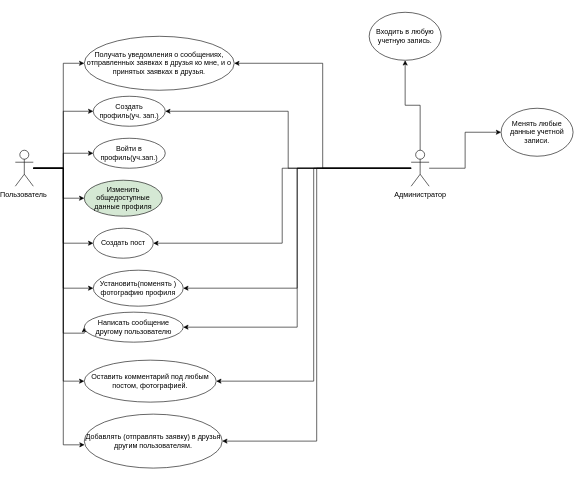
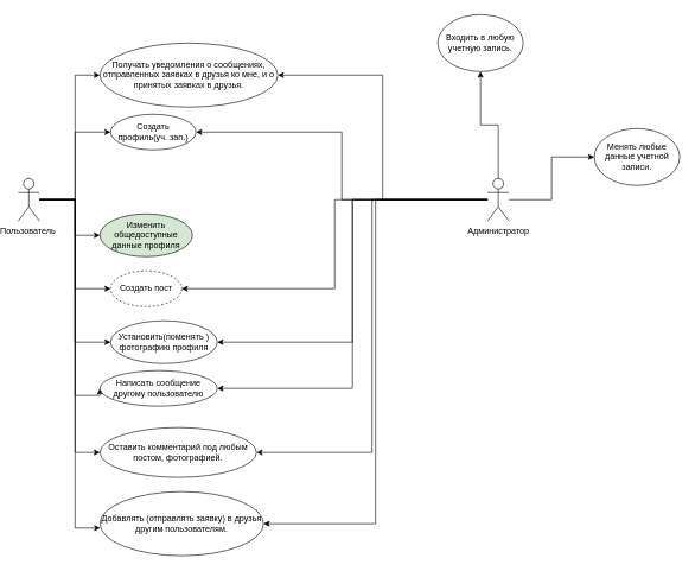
  <mxCell id="0" />
  <mxCell id="1" parent="0" />
  <mxCell id="2" style="edgeStyle=orthogonalEdgeStyle;rounded=0;orthogonalLoop=1;jettySize=auto;html=1;entryX=0;entryY=0.5;entryDx=0;entryDy=0;" edge="1" parent="1" source="11" target="22"><mxGeometry relative="1" as="geometry" /></mxCell>
- <mxCell id="3" style="edgeStyle=orthogonalEdgeStyle;rounded=0;orthogonalLoop=1;jettySize=auto;html=1;" edge="1" parent="1" source="11" target="23"><mxGeometry relative="1" as="geometry" /></mxCell>
  <mxCell id="4" style="edgeStyle=orthogonalEdgeStyle;rounded=0;orthogonalLoop=1;jettySize=auto;html=1;" edge="1" parent="1" source="11" target="24"><mxGeometry relative="1" as="geometry"><Array as="points"><mxPoint x="100" y="280" /><mxPoint x="100" y="330" /></Array></mxGeometry></mxCell>
  <mxCell id="5" style="edgeStyle=orthogonalEdgeStyle;rounded=0;orthogonalLoop=1;jettySize=auto;html=1;entryX=0;entryY=0.5;entryDx=0;entryDy=0;" edge="1" parent="1" source="11" target="27"><mxGeometry relative="1" as="geometry" /></mxCell>
  <mxCell id="6" style="edgeStyle=orthogonalEdgeStyle;rounded=0;orthogonalLoop=1;jettySize=auto;html=1;entryX=0;entryY=0.5;entryDx=0;entryDy=0;" edge="1" parent="1" source="11" target="26"><mxGeometry relative="1" as="geometry" /></mxCell>
  <mxCell id="7" style="edgeStyle=orthogonalEdgeStyle;rounded=0;orthogonalLoop=1;jettySize=auto;html=1;entryX=0;entryY=0.5;entryDx=0;entryDy=0;" edge="1" parent="1" source="11" target="25"><mxGeometry relative="1" as="geometry"><Array as="points"><mxPoint x="100" y="280" /><mxPoint x="100" y="555" /></Array></mxGeometry></mxCell>
  <mxCell id="8" style="edgeStyle=orthogonalEdgeStyle;rounded=0;orthogonalLoop=1;jettySize=auto;html=1;entryX=0;entryY=0.5;entryDx=0;entryDy=0;" edge="1" parent="1" source="11" target="28"><mxGeometry relative="1" as="geometry"><Array as="points"><mxPoint x="100" y="280" /><mxPoint x="100" y="635" /></Array></mxGeometry></mxCell>
  <mxCell id="9" style="edgeStyle=orthogonalEdgeStyle;rounded=0;orthogonalLoop=1;jettySize=auto;html=1;entryX=0.002;entryY=0.569;entryDx=0;entryDy=0;entryPerimeter=0;" edge="1" parent="1" source="11" target="29"><mxGeometry relative="1" as="geometry"><Array as="points"><mxPoint x="100" y="280" /><mxPoint x="100" y="741" /></Array></mxGeometry></mxCell>
  <mxCell id="10" style="edgeStyle=orthogonalEdgeStyle;rounded=0;orthogonalLoop=1;jettySize=auto;html=1;entryX=0;entryY=0.5;entryDx=0;entryDy=0;" edge="1" parent="1" source="11" target="30"><mxGeometry relative="1" as="geometry"><Array as="points"><mxPoint x="100" y="280" /><mxPoint x="100" y="105" /></Array></mxGeometry></mxCell>
  <mxCell id="11" value="Пользователь&amp;nbsp;" style="shape=umlActor;verticalLabelPosition=bottom;verticalAlign=top;html=1;outlineConnect=0;" vertex="1" parent="1"><mxGeometry x="20" y="250" width="30" height="60" as="geometry" /></mxCell>
  <mxCell id="12" style="edgeStyle=orthogonalEdgeStyle;rounded=0;orthogonalLoop=1;jettySize=auto;html=1;entryX=1;entryY=0.5;entryDx=0;entryDy=0;" edge="1" parent="1" source="21" target="30"><mxGeometry relative="1" as="geometry"><mxPoint x="500" y="200" as="targetPoint" /></mxGeometry></mxCell>
  <mxCell id="13" style="edgeStyle=orthogonalEdgeStyle;rounded=0;orthogonalLoop=1;jettySize=auto;html=1;entryX=1;entryY=0.5;entryDx=0;entryDy=0;" edge="1" parent="1" source="21" target="22"><mxGeometry relative="1" as="geometry" /></mxCell>
  <mxCell id="14" style="edgeStyle=orthogonalEdgeStyle;rounded=0;orthogonalLoop=1;jettySize=auto;html=1;entryX=1;entryY=0.5;entryDx=0;entryDy=0;" edge="1" parent="1" source="21" target="27"><mxGeometry relative="1" as="geometry" /></mxCell>
  <mxCell id="15" style="edgeStyle=orthogonalEdgeStyle;rounded=0;orthogonalLoop=1;jettySize=auto;html=1;entryX=1;entryY=0.5;entryDx=0;entryDy=0;" edge="1" parent="1" source="21" target="26"><mxGeometry relative="1" as="geometry" /></mxCell>
  <mxCell id="16" style="edgeStyle=orthogonalEdgeStyle;rounded=0;orthogonalLoop=1;jettySize=auto;html=1;entryX=1;entryY=0.5;entryDx=0;entryDy=0;" edge="1" parent="1" source="21" target="25"><mxGeometry relative="1" as="geometry" /></mxCell>
  <mxCell id="17" style="edgeStyle=orthogonalEdgeStyle;rounded=0;orthogonalLoop=1;jettySize=auto;html=1;entryX=1;entryY=0.5;entryDx=0;entryDy=0;" edge="1" parent="1" source="21" target="28"><mxGeometry relative="1" as="geometry" /></mxCell>
  <mxCell id="18" style="edgeStyle=orthogonalEdgeStyle;rounded=0;orthogonalLoop=1;jettySize=auto;html=1;entryX=1;entryY=0.5;entryDx=0;entryDy=0;" edge="1" parent="1" source="21" target="29"><mxGeometry relative="1" as="geometry" /></mxCell>
  <mxCell id="19" style="edgeStyle=orthogonalEdgeStyle;rounded=0;orthogonalLoop=1;jettySize=auto;html=1;entryX=0.5;entryY=1;entryDx=0;entryDy=0;" edge="1" parent="1" source="21" target="31"><mxGeometry relative="1" as="geometry" /></mxCell>
  <mxCell id="20" style="edgeStyle=orthogonalEdgeStyle;rounded=0;orthogonalLoop=1;jettySize=auto;html=1;entryX=0;entryY=0.5;entryDx=0;entryDy=0;" edge="1" parent="1" source="21" target="32"><mxGeometry relative="1" as="geometry" /></mxCell>
  <mxCell id="21" value="Администратор&lt;br&gt;" style="shape=umlActor;verticalLabelPosition=bottom;verticalAlign=top;html=1;outlineConnect=0;" vertex="1" parent="1"><mxGeometry x="680" y="250" width="30" height="60" as="geometry" /></mxCell>
  <mxCell id="22" value="Создать профиль(уч. зап.)" style="ellipse;whiteSpace=wrap;html=1;" vertex="1" parent="1"><mxGeometry x="150" y="160" width="120" height="50" as="geometry" /></mxCell>
- <mxCell id="23" value="Войти в профиль(уч.зап.)" style="ellipse;whiteSpace=wrap;html=1;" vertex="1" parent="1"><mxGeometry x="150" y="230" width="120" height="50" as="geometry" /></mxCell>
  <mxCell id="24" value="Изменить общедоступные данные профиля" style="ellipse;whiteSpace=wrap;html=1;fillColor=#d5e8d4;" vertex="1" parent="1"><mxGeometry x="135" y="300" width="130" height="60" as="geometry" /></mxCell>
  <mxCell id="25" value="Написать сообщение другому пользователю" style="ellipse;whiteSpace=wrap;html=1;" vertex="1" parent="1"><mxGeometry x="135" y="520" width="165" height="50" as="geometry" /></mxCell>
  <mxCell id="26" value="Установить(поменять ) фотографию профиля" style="ellipse;whiteSpace=wrap;html=1;" vertex="1" parent="1"><mxGeometry x="150" y="450" width="150" height="60" as="geometry" /></mxCell>
- <mxCell id="27" value="Создать пост" style="ellipse;whiteSpace=wrap;html=1;" vertex="1" parent="1"><mxGeometry x="150" y="380" width="100" height="50" as="geometry" /></mxCell>
+ <mxCell id="27" value="Создать пост" style="ellipse;whiteSpace=wrap;html=1;dashed=1;" vertex="1" parent="1"><mxGeometry x="150" y="380" width="100" height="50" as="geometry" /></mxCell>
  <mxCell id="28" value="Оставить комментарий под любым постом, фотографией." style="ellipse;whiteSpace=wrap;html=1;" vertex="1" parent="1"><mxGeometry x="135" y="600" width="220" height="70" as="geometry" /></mxCell>
  <mxCell id="29" value="Добавлять (отправлять заявку) в друзья другим пользователям." style="ellipse;whiteSpace=wrap;html=1;" vertex="1" parent="1"><mxGeometry x="135" y="690" width="230" height="90" as="geometry" /></mxCell>
  <mxCell id="30" value="Получать уведомления о сообщениях, отправленных заявках в друзья ко мне, и о принятых заявках в друзья." style="ellipse;whiteSpace=wrap;html=1;" vertex="1" parent="1"><mxGeometry x="135" y="60" width="250" height="90" as="geometry" /></mxCell>
  <mxCell id="31" value="Входить в любую учетную запись." style="ellipse;whiteSpace=wrap;html=1;" vertex="1" parent="1"><mxGeometry x="610" y="20" width="120" height="80" as="geometry" /></mxCell>
  <mxCell id="32" value="Менять любые данные учетной записи." style="ellipse;whiteSpace=wrap;html=1;" vertex="1" parent="1"><mxGeometry x="830" y="180" width="120" height="80" as="geometry" /></mxCell>
